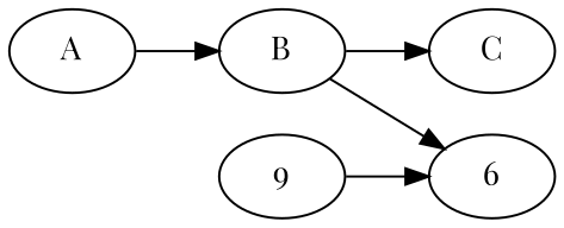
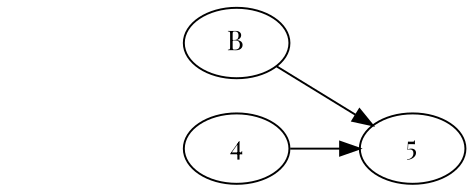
  digraph {
    fontname="Playfair Display"
    rankdir=LR
    node [fontname="Playfair Display"]
    edge [fontname="Playfair Display"]
-   n1 [foo=bar label=A]
    n2 [bar=baz label=B]
-   n3 [label=C]
-   5 [baf=bif bif=bum label=6]
-   4 [label=9]
-   n1 -> n2
-   n2 -> n3
+   5 [baf=bif bif=bum]
+   4
    n2 -> 5
    4 -> 5
  }
